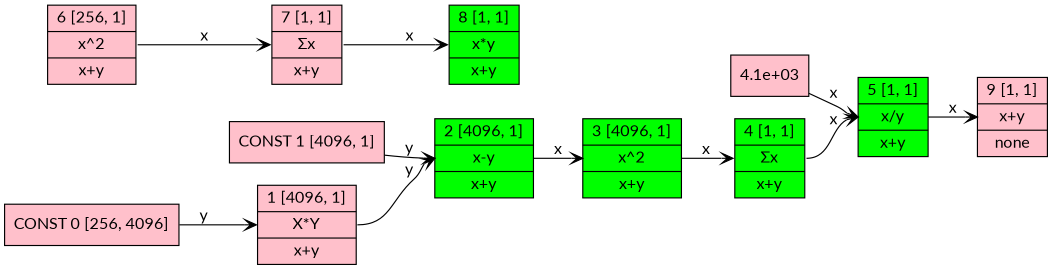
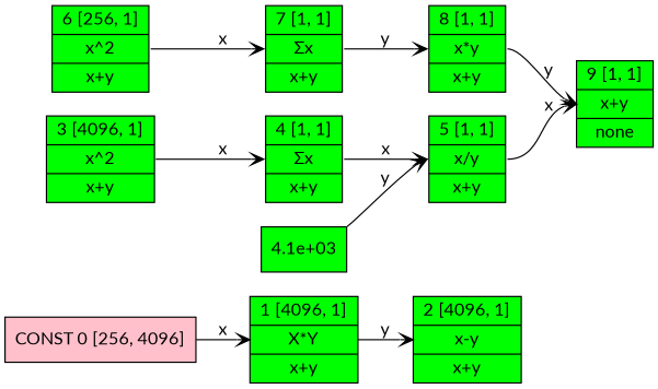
  digraph {
    fontname=Lato
    newrank=true
    rankdir=LR
    node [fillcolor=green fontname=Lato shape=record style=filled]
    edge [arrowhead=vee fontname=Lato headport=x style=solid tailport=x]
-   n1 [fillcolor=pink label="1 [4096, 1] | <x>X*Y | <g>x+y"]
+   n1 [label="1 [4096, 1] | <x>X*Y | <g>x+y"]
    n2 [label="2 [4096, 1] | <x>x-y | <g>x+y"]
-   n3 [fillcolor=pink label="6 [256, 1] | <x>x^2 | <g>x+y"]
-   n4 [fillcolor=pink label="7 [1, 1] | <x>Σx | <g>x+y"]
+   n3 [label="6 [256, 1] | <x>x^2 | <g>x+y"]
+   n4 [label="7 [1, 1] | <x>Σx | <g>x+y"]
    n5 [label="3 [4096, 1] | <x>x^2 | <g>x+y"]
    n6 [label="4 [1, 1] | <x>Σx | <g>x+y"]
    n7 [label="5 [1, 1] | <x>x/y | <g>x+y"]
-   n8 [fillcolor=pink label="9 [1, 1] | <x>x+y | <g>none"]
+   n8 [label="9 [1, 1] | <x>x+y | <g>none"]
    n9 [label="8 [1, 1] | <x>x*y | <g>x+y"]
    n10 [fillcolor=pink label="<x>CONST 0 [256, 4096]"]
-   n11 [fillcolor=pink label="<x>CONST 1 [4096, 1]"]
-   n12 [fillcolor=pink label="<x>4.1e+03"]
+   n12 [label="<x>4.1e+03"]
    n1 -> n2 [label=y]
-   n2 -> n5 [label=x]
    n3 -> n4 [label=x]
-   n4 -> n9 [label=x]
+   n4 -> n9 [label=y]
    n5 -> n6 [label=x]
    n6 -> n7 [label=x]
    n7 -> n8 [label=x]
-   n10 -> n1 [label=y]
-   n11 -> n2 [label=y]
-   n12 -> n7 [label=x]
+   n9 -> n8 [label=y]
+   n10 -> n1 [label=x]
+   n12 -> n7 [label=y]
  }
